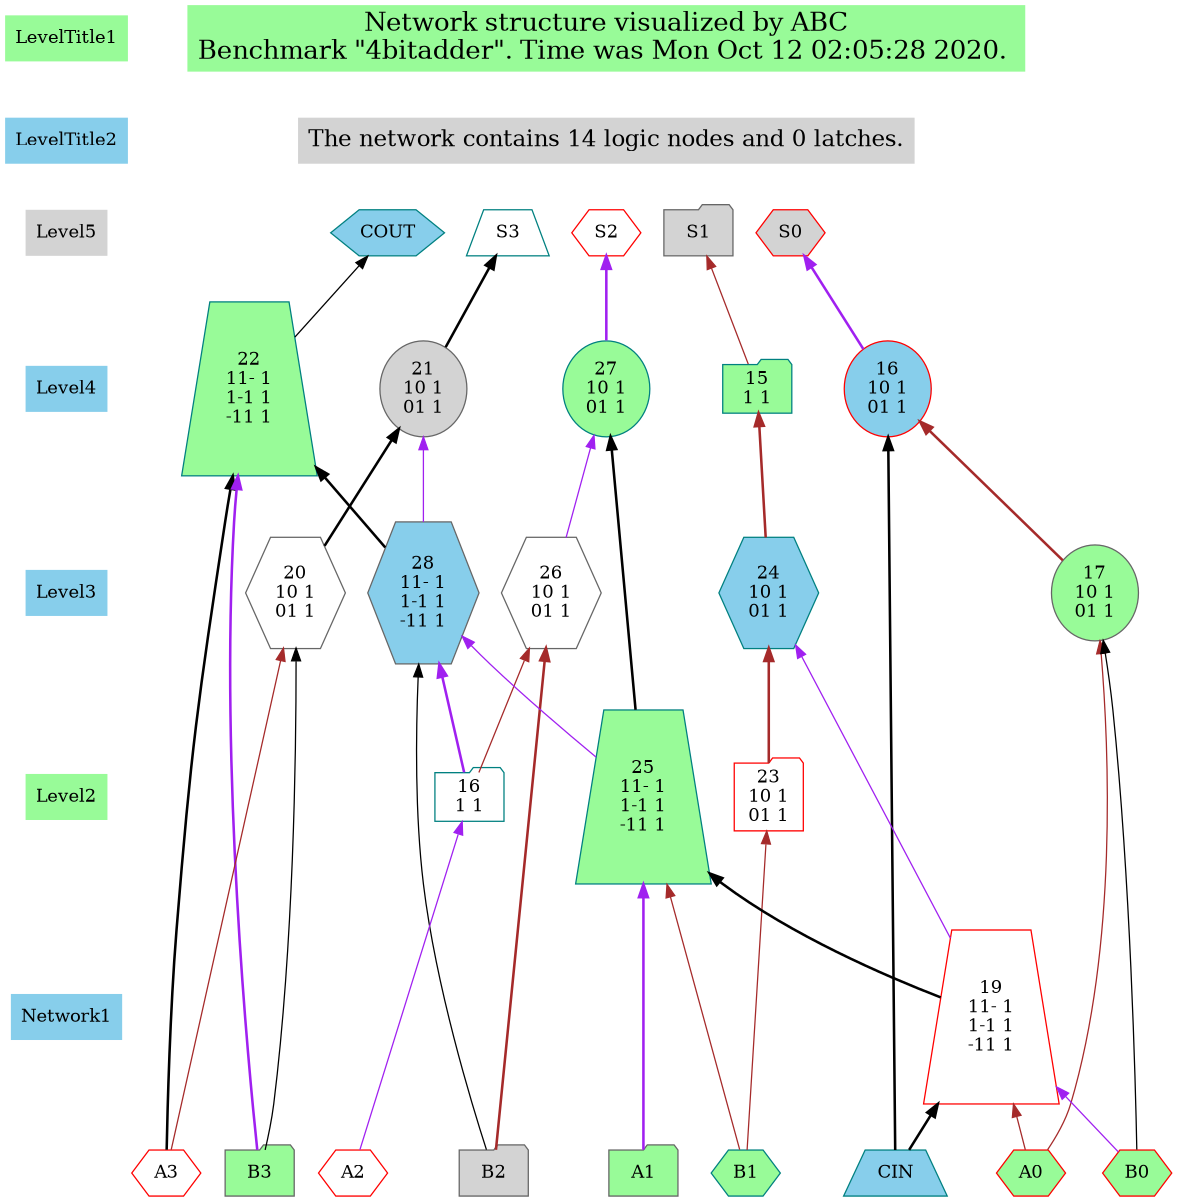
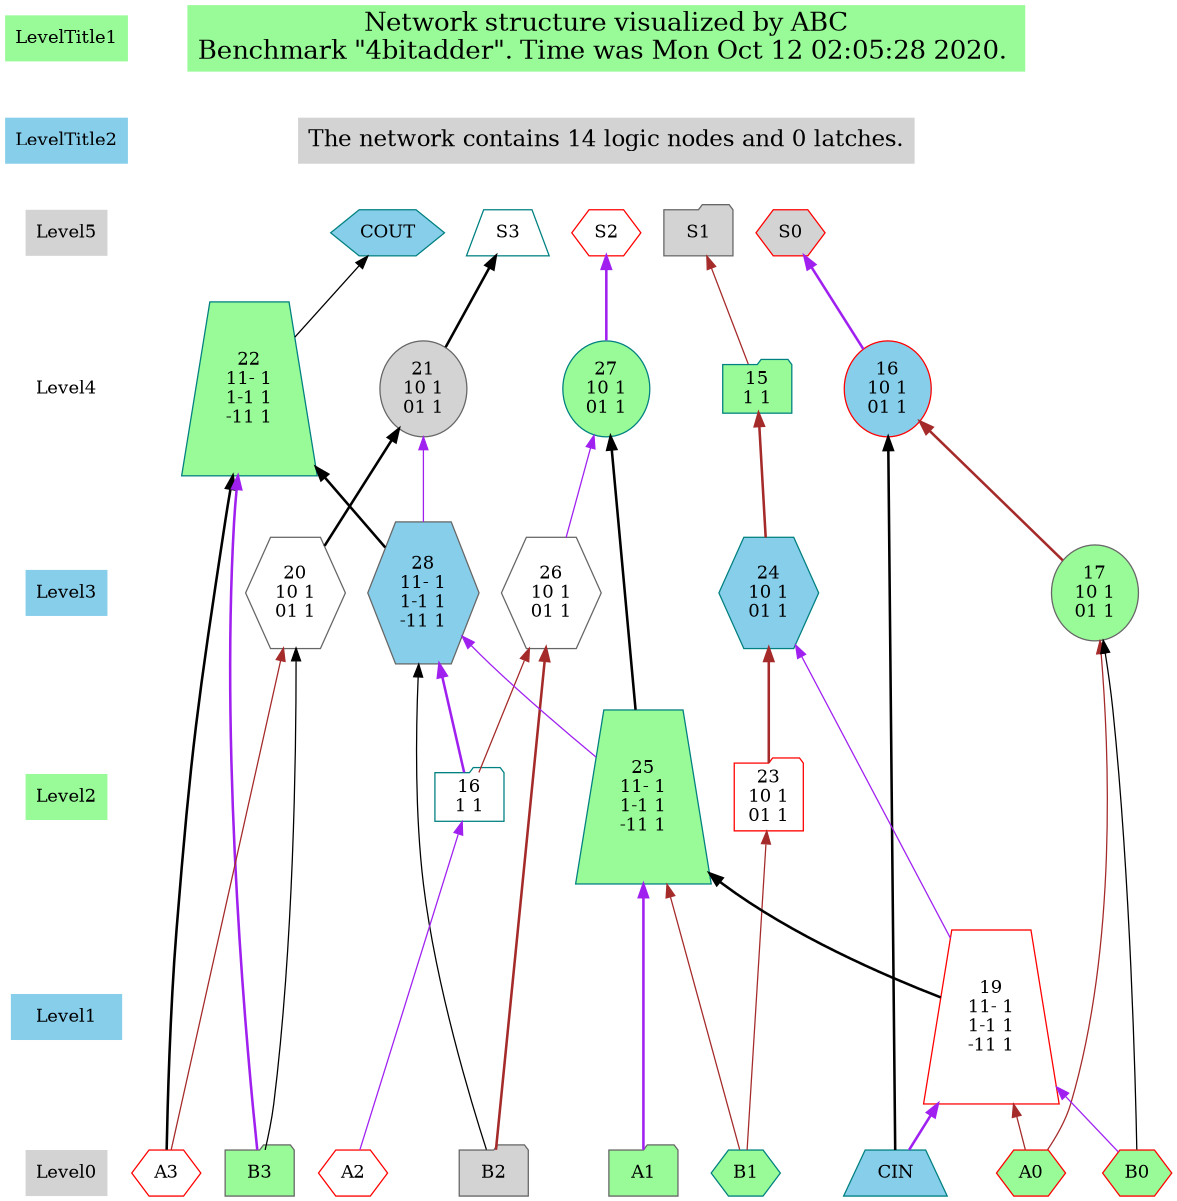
  digraph {
    node [color=gray40 fillcolor=palegreen shape=hexagon style=filled]
    edge [dir=back style=invis]
    LevelTitle1 [shape=plaintext]
    LevelTitle2 [color=red fillcolor=skyblue shape=plaintext]
    Level5 [color=red fillcolor=lightgrey shape=plaintext]
-   Level4 [fillcolor=skyblue shape=plaintext]
+   Level4 [fillcolor=white shape=plaintext]
    Level3 [fillcolor=skyblue shape=plaintext]
    Level2 [color=red shape=plaintext]
-   Level1 [fillcolor=skyblue shape=plaintext label=Network1]
+   Level1 [fillcolor=skyblue shape=plaintext]
+   Level0 [fillcolor=lightgrey shape=plaintext]
    n9 [color=red fontname="Times-Roman" fontsize=20 label="Network structure visualized by ABC\nBenchmark \"4bitadder\". Time was Mon Oct 12 02:05:28 2020. " shape=plaintext]
    n10 [color=red fillcolor=lightgrey fontname="Times-Roman" fontsize=18 label="The network contains 14 logic nodes and 0 latches.\n" shape=plaintext]
    n11 [color=teal fillcolor=skyblue label=COUT]
    n12 [color=teal fillcolor=white label=S3 shape=trapezium]
    n13 [color=red fillcolor=white label=S2]
    n14 [fillcolor=lightgrey label=S1 shape=folder]
    n15 [color=red fillcolor=lightgrey label=S0]
    n16 [color=teal label="15\n1 1" shape=folder]
    n17 [color=red fillcolor=skyblue label="16\n10 1\n01 1" shape=ellipse]
    n18 [fillcolor=lightgrey label="21\n10 1\n01 1" shape=ellipse]
    n19 [color=teal label="22\n11- 1\n1-1 1\n-11 1" shape=trapezium]
    n20 [color=teal label="27\n10 1\n01 1" shape=ellipse]
    n21 [label="17\n10 1\n01 1" shape=ellipse]
    n22 [fillcolor=white label="20\n10 1\n01 1"]
    n23 [color=teal fillcolor=skyblue label="24\n10 1\n01 1"]
    n24 [fillcolor=white label="26\n10 1\n01 1"]
    n25 [fillcolor=skyblue label="28\n11- 1\n1-1 1\n-11 1"]
    n26 [color=teal fillcolor=white label="16\n1 1" shape=folder]
    n27 [color=red fillcolor=white label="23\n10 1\n01 1" shape=folder]
    n28 [color=teal label="25\n11- 1\n1-1 1\n-11 1" shape=trapezium]
    n29 [color=red fillcolor=white label="19\n11- 1\n1-1 1\n-11 1" shape=trapezium]
    n30 [color=red fillcolor=white label=A3]
    n31 [color=red fillcolor=white label=A2]
    n32 [label=A1 shape=folder]
    n33 [color=red label=A0]
    n34 [label=B3 shape=folder]
    n35 [fillcolor=lightgrey label=B2 shape=folder]
    n36 [color=teal label=B1]
    n37 [color=red label=B0]
    n38 [color=teal fillcolor=skyblue label=CIN shape=trapezium]
    subgraph sub_1 {
      LevelTitle1
      LevelTitle2
      Level5
      Level4
      Level3
      Level2
      Level1
+     Level0
    }
    subgraph sub_2 {
      rank=same
      LevelTitle1
      n9
    }
    subgraph sub_3 {
      rank=same
      LevelTitle2
      n10
    }
    subgraph sub_4 {
      rank=same
      Level5
      n11
      n12
      n13
      n14
      n15
    }
    subgraph sub_5 {
      rank=same
      Level4
      n16
      n17
      n18
      n19
      n20
    }
    subgraph sub_6 {
      rank=same
      Level3
      n21
      n22
      n23
      n24
      n25
    }
    subgraph sub_7 {
      rank=same
      Level2
      n26
      n27
      n28
    }
    subgraph sub_8 {
      rank=same
      Level1
      n29
    }
    subgraph sub_9 {
      rank=same
+     Level0
      n30
      n31
      n32
      n33
      n34
      n35
      n36
      n37
      n38
    }
    LevelTitle1 -> LevelTitle2
    LevelTitle2 -> Level5
    Level5 -> Level4
    Level4 -> Level3
    Level3 -> Level2
    Level2 -> Level1
+   Level1 -> Level0
    n9 -> n10
    n10 -> n11
    n10 -> n12
    n10 -> n13
    n10 -> n14
    n10 -> n15
    n11 -> n12
    n11 -> n19 [color=black style=solid]
    n12 -> n13
    n12 -> n18 [color=black style=bold]
    n13 -> n14
    n13 -> n20 [color=purple style=bold]
    n14 -> n15
    n14 -> n16 [color=brown style=solid]
    n15 -> n17 [color=purple style=bold]
    n16 -> n23 [color=brown style=bold]
    n17 -> n21 [color=brown style=bold]
    n17 -> n38 [color=black style=bold]
    n18 -> n22 [color=black style=bold]
    n18 -> n25 [color=purple style=solid]
    n19 -> n25 [color=black style=bold]
    n19 -> n30 [color=black style=bold]
    n19 -> n34 [color=purple style=bold]
    n20 -> n24 [color=purple style=solid]
    n20 -> n28 [color=black style=bold]
    n21 -> n33 [color=brown style=solid]
    n21 -> n37 [color=black style=solid]
    n22 -> n30 [color=brown style=solid]
    n22 -> n34 [color=black style=solid]
    n23 -> n27 [color=brown style=bold]
    n23 -> n29 [color=purple style=solid]
    n24 -> n26 [color=brown style=solid]
    n24 -> n35 [color=brown style=bold]
    n25 -> n26 [color=purple style=bold]
    n25 -> n28 [color=purple style=solid]
    n25 -> n35 [color=black style=solid]
    n26 -> n31 [color=purple style=solid]
    n27 -> n36 [color=brown style=solid]
    n28 -> n29 [color=black style=bold]
    n28 -> n32 [color=purple style=bold]
    n28 -> n36 [color=brown style=solid]
    n29 -> n33 [color=brown style=solid]
    n29 -> n37 [color=purple style=solid]
-   n29 -> n38 [color=black style=bold]
+   n29 -> n38 [color=purple style=bold]
  }
